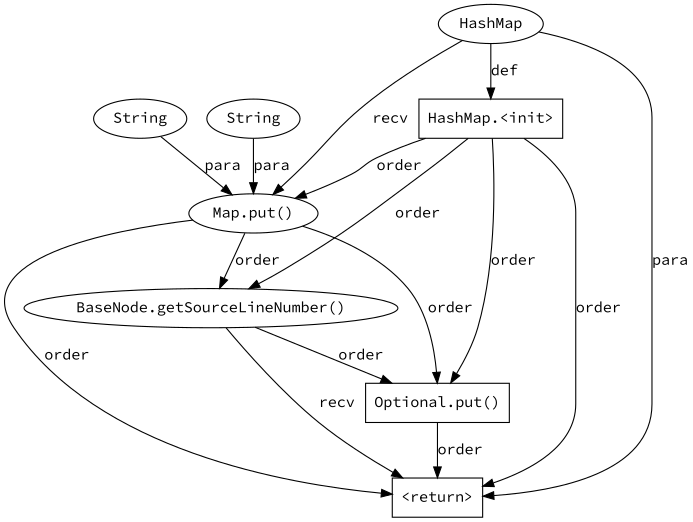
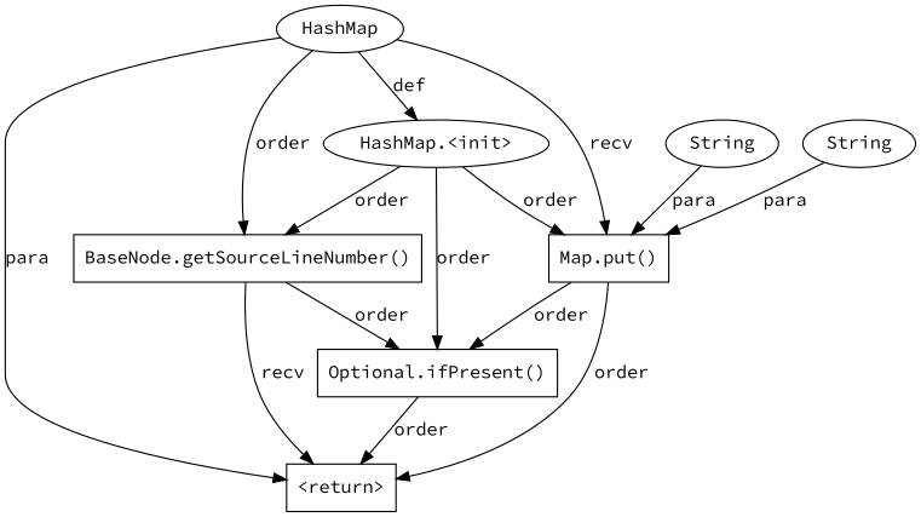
  digraph {
    fontname="Source Code Pro"
    node [fontname="Source Code Pro" shape=box]
    edge [fontname="Source Code Pro"]
-   n1 [label="Optional.put()"]
+   n1 [label="Optional.ifPresent()"]
    n2 [label="<return>"]
-   n3 [label="BaseNode.getSourceLineNumber()" shape=ellipse]
-   n4 [label="Map.put()" shape=ellipse]
+   n3 [label="BaseNode.getSourceLineNumber()"]
+   n4 [label="Map.put()"]
    n5 [label=String shape=ellipse]
    n6 [label=String shape=ellipse]
    n7 [label=HashMap shape=ellipse]
-   n8 [label="HashMap.<init>"]
+   n8 [label="HashMap.<init>" shape=ellipse]
    n1 -> n2 [label=order]
    n3 -> n1 [label=order]
    n3 -> n2 [label=recv]
    n4 -> n1 [label=order]
    n4 -> n2 [label=order]
-   n4 -> n3 [label=order]
+   n7 -> n3 [label=order]
    n5 -> n4 [label=para]
    n6 -> n4 [label=para]
    n7 -> n2 [label=para]
    n7 -> n4 [label=recv]
    n7 -> n8 [label=def]
    n8 -> n1 [label=order]
-   n8 -> n2 [label=order]
    n8 -> n3 [label=order]
    n8 -> n4 [label=order]
  }
